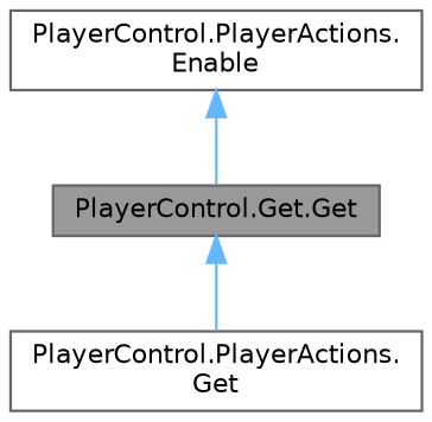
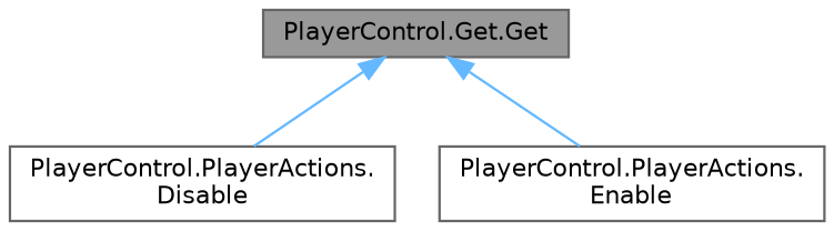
  digraph {
    rankdir=TB
    node [color=grey40 fillcolor=white fontname=Helvetica fontsize=10 shape=box style=filled]
    edge [color=steelblue1 dir=back fontname=Helvetica fontsize=10 labelfontname=Helvetica labelfontsize=10 style=solid]
    n1 [color=gray40 fillcolor=grey60 fontcolor=black height=0.2 label="PlayerControl.Get.Get" width=0.4]
-   n2 [height=0.2 label="PlayerControl.PlayerActions.\lGet" width=0.4]
+   n2 [height=0.2 label="PlayerControl.PlayerActions.\lDisable" width=0.4]
    n3 [height=0.2 label="PlayerControl.PlayerActions.\lEnable" width=0.4]
    n1 -> n2
-   n3 -> n1
+   n1 -> n3
  }
